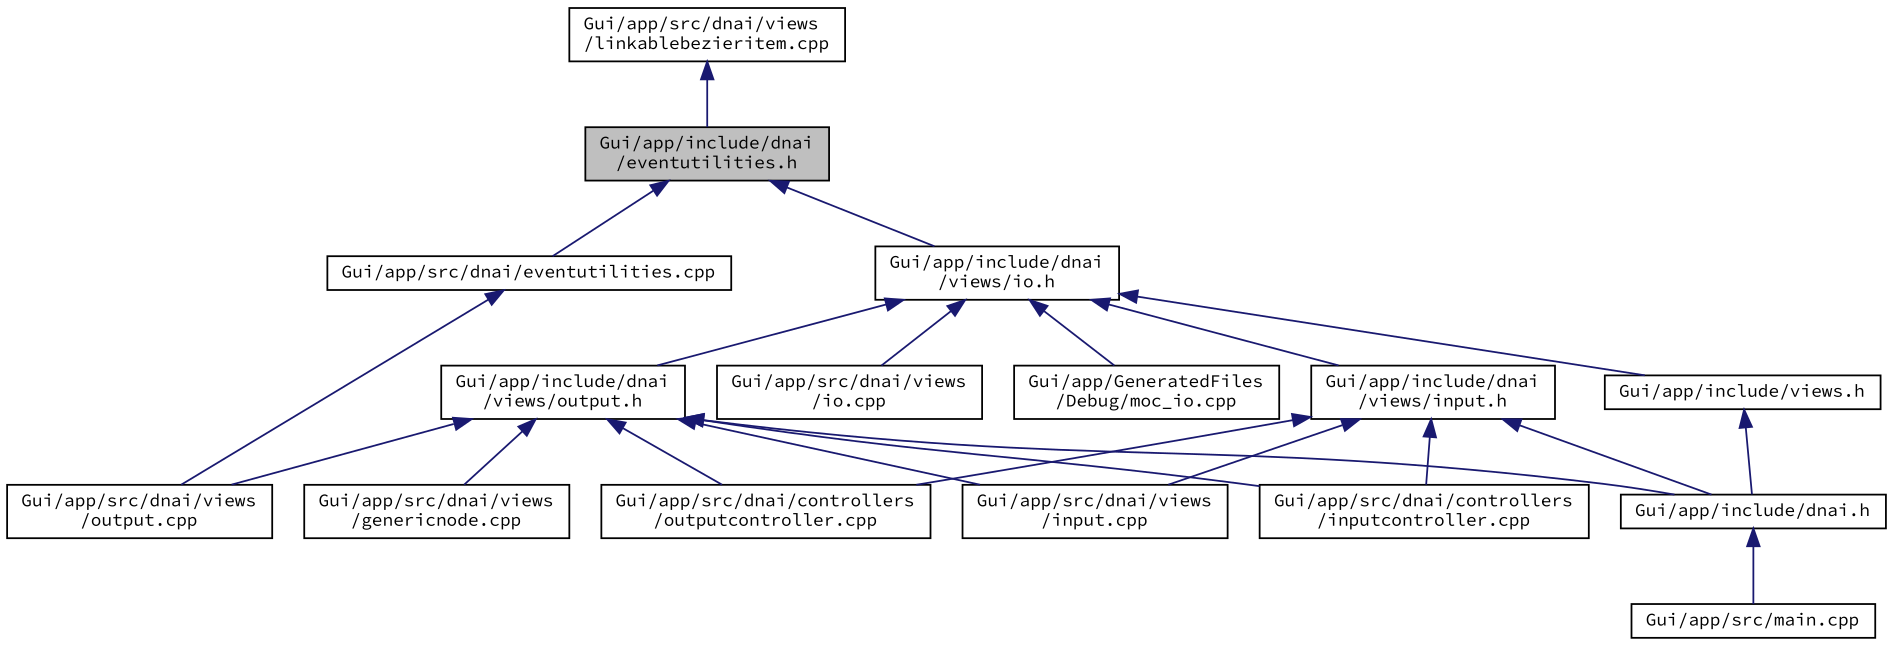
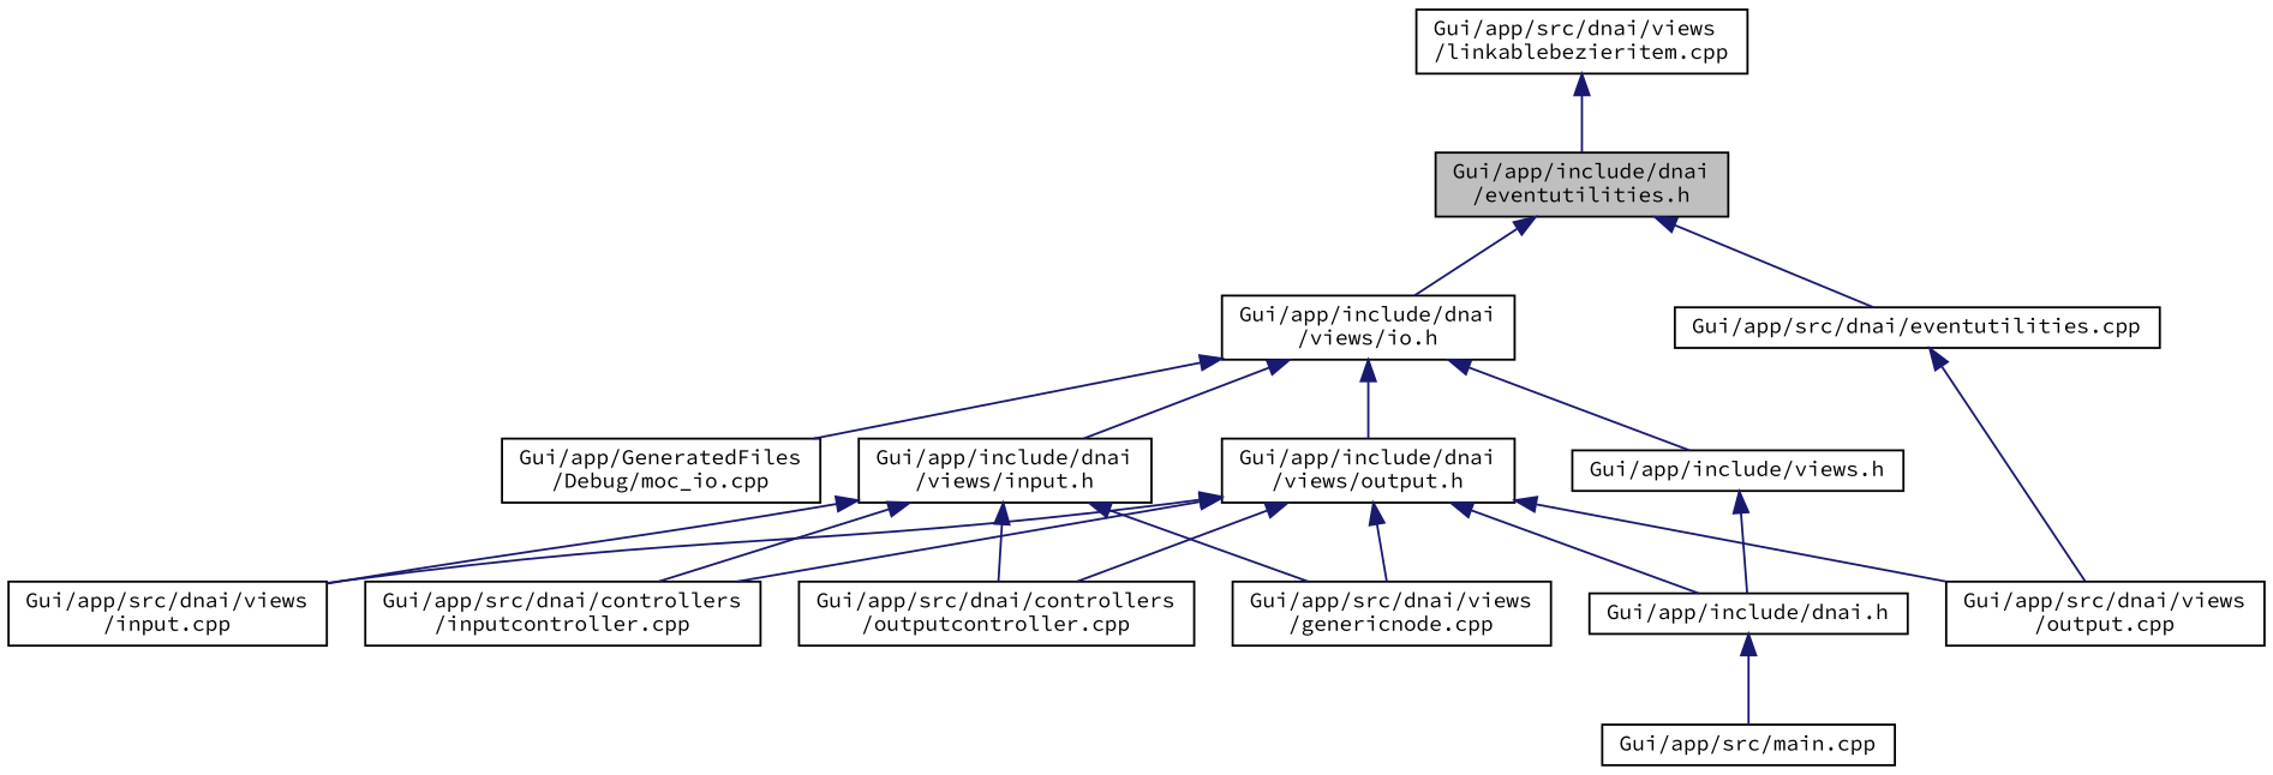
  digraph {
    fontname="Source Code Pro"
    node [color=black fillcolor=white fontname="Source Code Pro" fontsize=10 shape=record style=filled]
    edge [color=midnightblue dir=back fontname="Source Code Pro" fontsize=10 labelfontname=Helvetica labelfontsize=10 style=solid]
    n1 [fillcolor=grey75 fontcolor=black height=0.2 label="Gui/app/include/dnai\l/eventutilities.h" width=0.4]
    n2 [height=0.2 label="Gui/app/include/dnai\l/views/io.h" width=0.4]
    n3 [height=0.2 label="Gui/app/src/dnai/eventutilities.cpp" width=0.4]
    n4 [height=0.2 label="Gui/app/GeneratedFiles\l/Debug/moc_io.cpp" width=0.4]
    n5 [height=0.2 label="Gui/app/include/dnai\l/views/input.h" width=0.4]
    n6 [height=0.2 label="Gui/app/include/views.h" width=0.4]
    n7 [height=0.2 label="Gui/app/include/dnai\l/views/output.h" width=0.4]
-   n8 [height=0.2 label="Gui/app/src/dnai/views\l/io.cpp" width=0.4]
    n9 [height=0.2 label="Gui/app/src/dnai/views\l/output.cpp" width=0.4]
    n10 [height=0.2 label="Gui/app/src/dnai/views\l/linkablebezieritem.cpp" width=0.4]
    n11 [height=0.2 label="Gui/app/src/dnai/controllers\l/inputcontroller.cpp" width=0.4]
    n12 [height=0.2 label="Gui/app/src/dnai/controllers\l/outputcontroller.cpp" width=0.4]
    n13 [height=0.2 label="Gui/app/src/dnai/views\l/genericnode.cpp" width=0.4]
    n14 [height=0.2 label="Gui/app/src/dnai/views\l/input.cpp" width=0.4]
    n15 [height=0.2 label="Gui/app/include/dnai.h" width=0.4]
    n16 [height=0.2 label="Gui/app/src/main.cpp" width=0.4]
    n1 -> n2
    n1 -> n3
    n2 -> n4
    n2 -> n5
    n2 -> n6
    n2 -> n7
-   n2 -> n8
    n3 -> n9
    n5 -> n11
    n5 -> n12
-   n5 -> n15
+   n5 -> n13
    n5 -> n14
    n6 -> n15
    n7 -> n9
    n7 -> n11
    n7 -> n12
    n7 -> n13
    n7 -> n14
    n7 -> n15
    n10 -> n1
    n15 -> n16
  }
